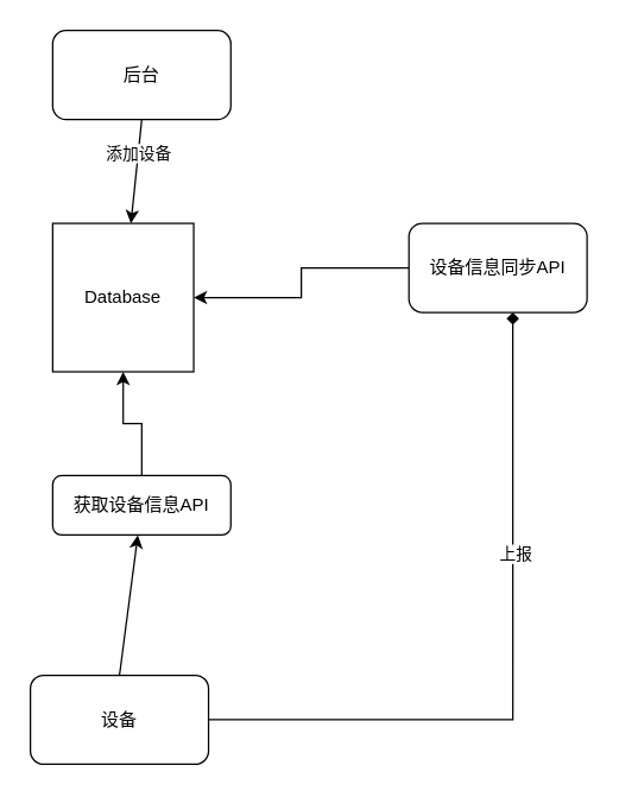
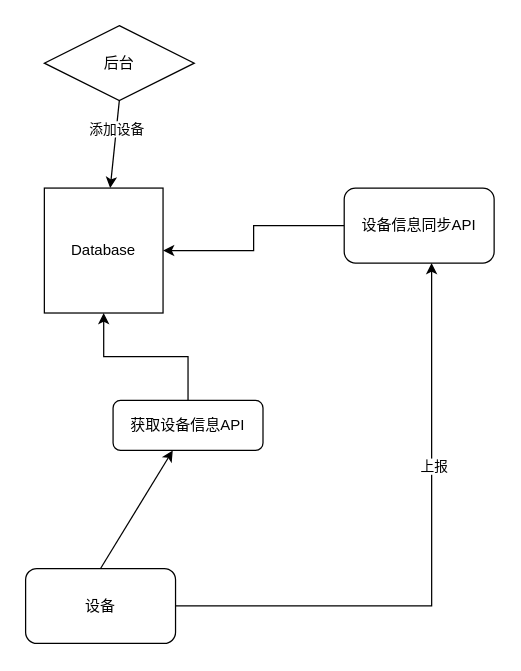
  <mxCell id="0" />
  <mxCell id="1" parent="0" />
- <mxCell id="2" value="后台" style="rounded=1;whiteSpace=wrap;html=1;" parent="1" vertex="1"><mxGeometry x="35" y="20" width="120" height="60" as="geometry" /></mxCell>
+ <mxCell id="2" value="后台" style="rhombus;whiteSpace=wrap;html=1;" parent="1" vertex="1"><mxGeometry x="35" y="20" width="120" height="60" as="geometry" /></mxCell>
  <mxCell id="3" value="Database" style="rounded=0;whiteSpace=wrap;html=1;" parent="1" vertex="1"><mxGeometry x="35" y="150" width="95" height="100" as="geometry" /></mxCell>
  <mxCell id="4" value="" style="endArrow=classic;html=1;exitX=0.5;exitY=1;exitDx=0;exitDy=0;" parent="1" source="2" target="3" edge="1"><mxGeometry width="50" height="50" relative="1" as="geometry"><mxPoint x="205" y="320" as="sourcePoint" /><mxPoint x="255" y="270" as="targetPoint" /></mxGeometry></mxCell>
  <mxCell id="5" value="添加设备" style="edgeLabel;html=1;align=center;verticalAlign=middle;resizable=0;points=[];" parent="4" vertex="1" connectable="0"><mxGeometry x="-0.343" relative="1" as="geometry"><mxPoint as="offset" /></mxGeometry></mxCell>
- <mxCell id="6" style="edgeStyle=orthogonalEdgeStyle;rounded=0;orthogonalLoop=1;jettySize=auto;html=1;exitX=1;exitY=0.5;exitDx=0;exitDy=0;entryX=0.583;entryY=1;entryDx=0;entryDy=0;entryPerimeter=0;endArrow=diamond;" parent="1" source="8" target="13" edge="1"><mxGeometry relative="1" as="geometry" /></mxCell>
+ <mxCell id="6" style="edgeStyle=orthogonalEdgeStyle;rounded=0;orthogonalLoop=1;jettySize=auto;html=1;exitX=1;exitY=0.5;exitDx=0;exitDy=0;entryX=0.583;entryY=1;entryDx=0;entryDy=0;entryPerimeter=0;" parent="1" source="8" target="13" edge="1"><mxGeometry relative="1" as="geometry" /></mxCell>
  <mxCell id="7" value="上报" style="edgeLabel;html=1;align=center;verticalAlign=middle;resizable=0;points=[];" parent="6" vertex="1" connectable="0"><mxGeometry x="0.324" y="-2" relative="1" as="geometry"><mxPoint as="offset" /></mxGeometry></mxCell>
  <mxCell id="8" value="设备" style="rounded=1;whiteSpace=wrap;html=1;" parent="1" vertex="1"><mxGeometry x="20" y="454.5" width="120" height="60" as="geometry" /></mxCell>
  <mxCell id="9" style="edgeStyle=orthogonalEdgeStyle;rounded=0;orthogonalLoop=1;jettySize=auto;html=1;exitX=0.5;exitY=0;exitDx=0;exitDy=0;entryX=0.5;entryY=1;entryDx=0;entryDy=0;" parent="1" source="10" target="3" edge="1"><mxGeometry relative="1" as="geometry" /></mxCell>
- <mxCell id="10" value="获取设备信息API" style="rounded=1;whiteSpace=wrap;html=1;" parent="1" vertex="1"><mxGeometry x="35" y="320" width="120" height="40" as="geometry" /></mxCell>
+ <mxCell id="10" value="获取设备信息API" style="rounded=1;whiteSpace=wrap;html=1;" parent="1" vertex="1"><mxGeometry x="90" y="320" width="120" height="40" as="geometry" /></mxCell>
  <mxCell id="11" value="" style="endArrow=classic;html=1;exitX=0.5;exitY=0;exitDx=0;exitDy=0;" parent="1" source="8" target="10" edge="1"><mxGeometry width="50" height="50" relative="1" as="geometry"><mxPoint x="215" y="430" as="sourcePoint" /><mxPoint x="265" y="380" as="targetPoint" /></mxGeometry></mxCell>
  <mxCell id="12" style="edgeStyle=orthogonalEdgeStyle;rounded=0;orthogonalLoop=1;jettySize=auto;html=1;exitX=0;exitY=0.5;exitDx=0;exitDy=0;entryX=1;entryY=0.5;entryDx=0;entryDy=0;" parent="1" source="13" target="3" edge="1"><mxGeometry relative="1" as="geometry" /></mxCell>
  <mxCell id="13" value="设备信息同步API" style="rounded=1;whiteSpace=wrap;html=1;" parent="1" vertex="1"><mxGeometry x="275" y="150" width="120" height="60" as="geometry" /></mxCell>
